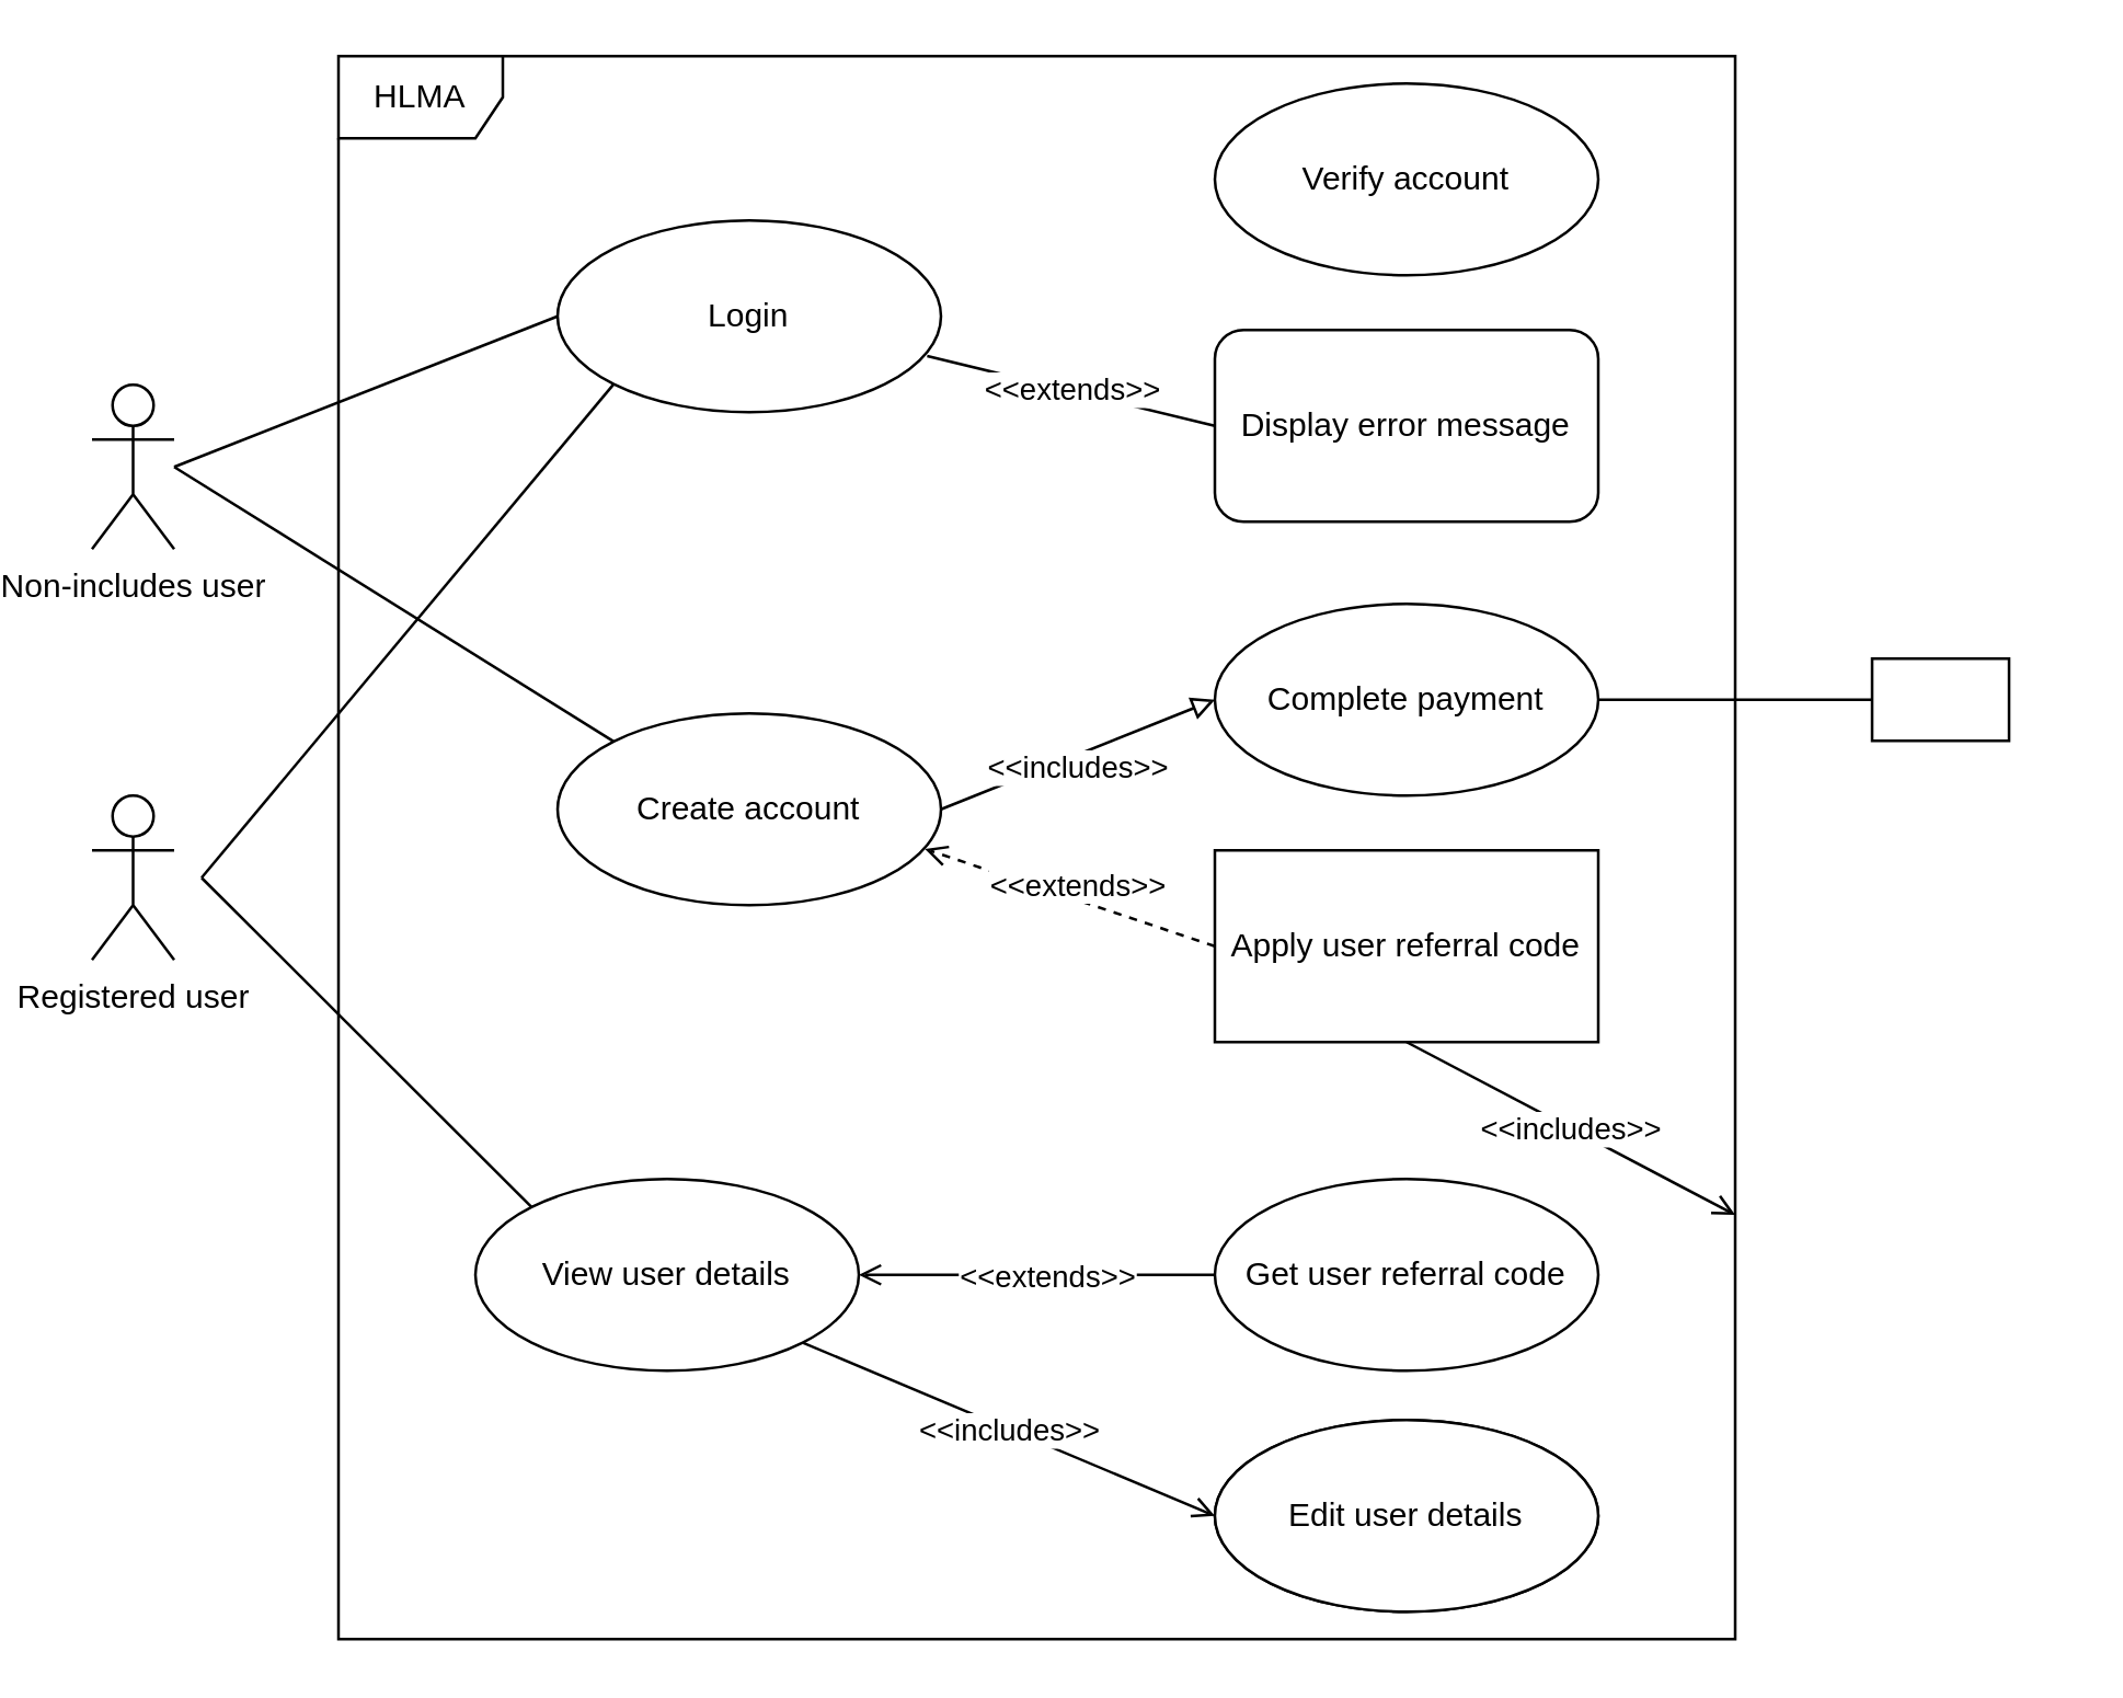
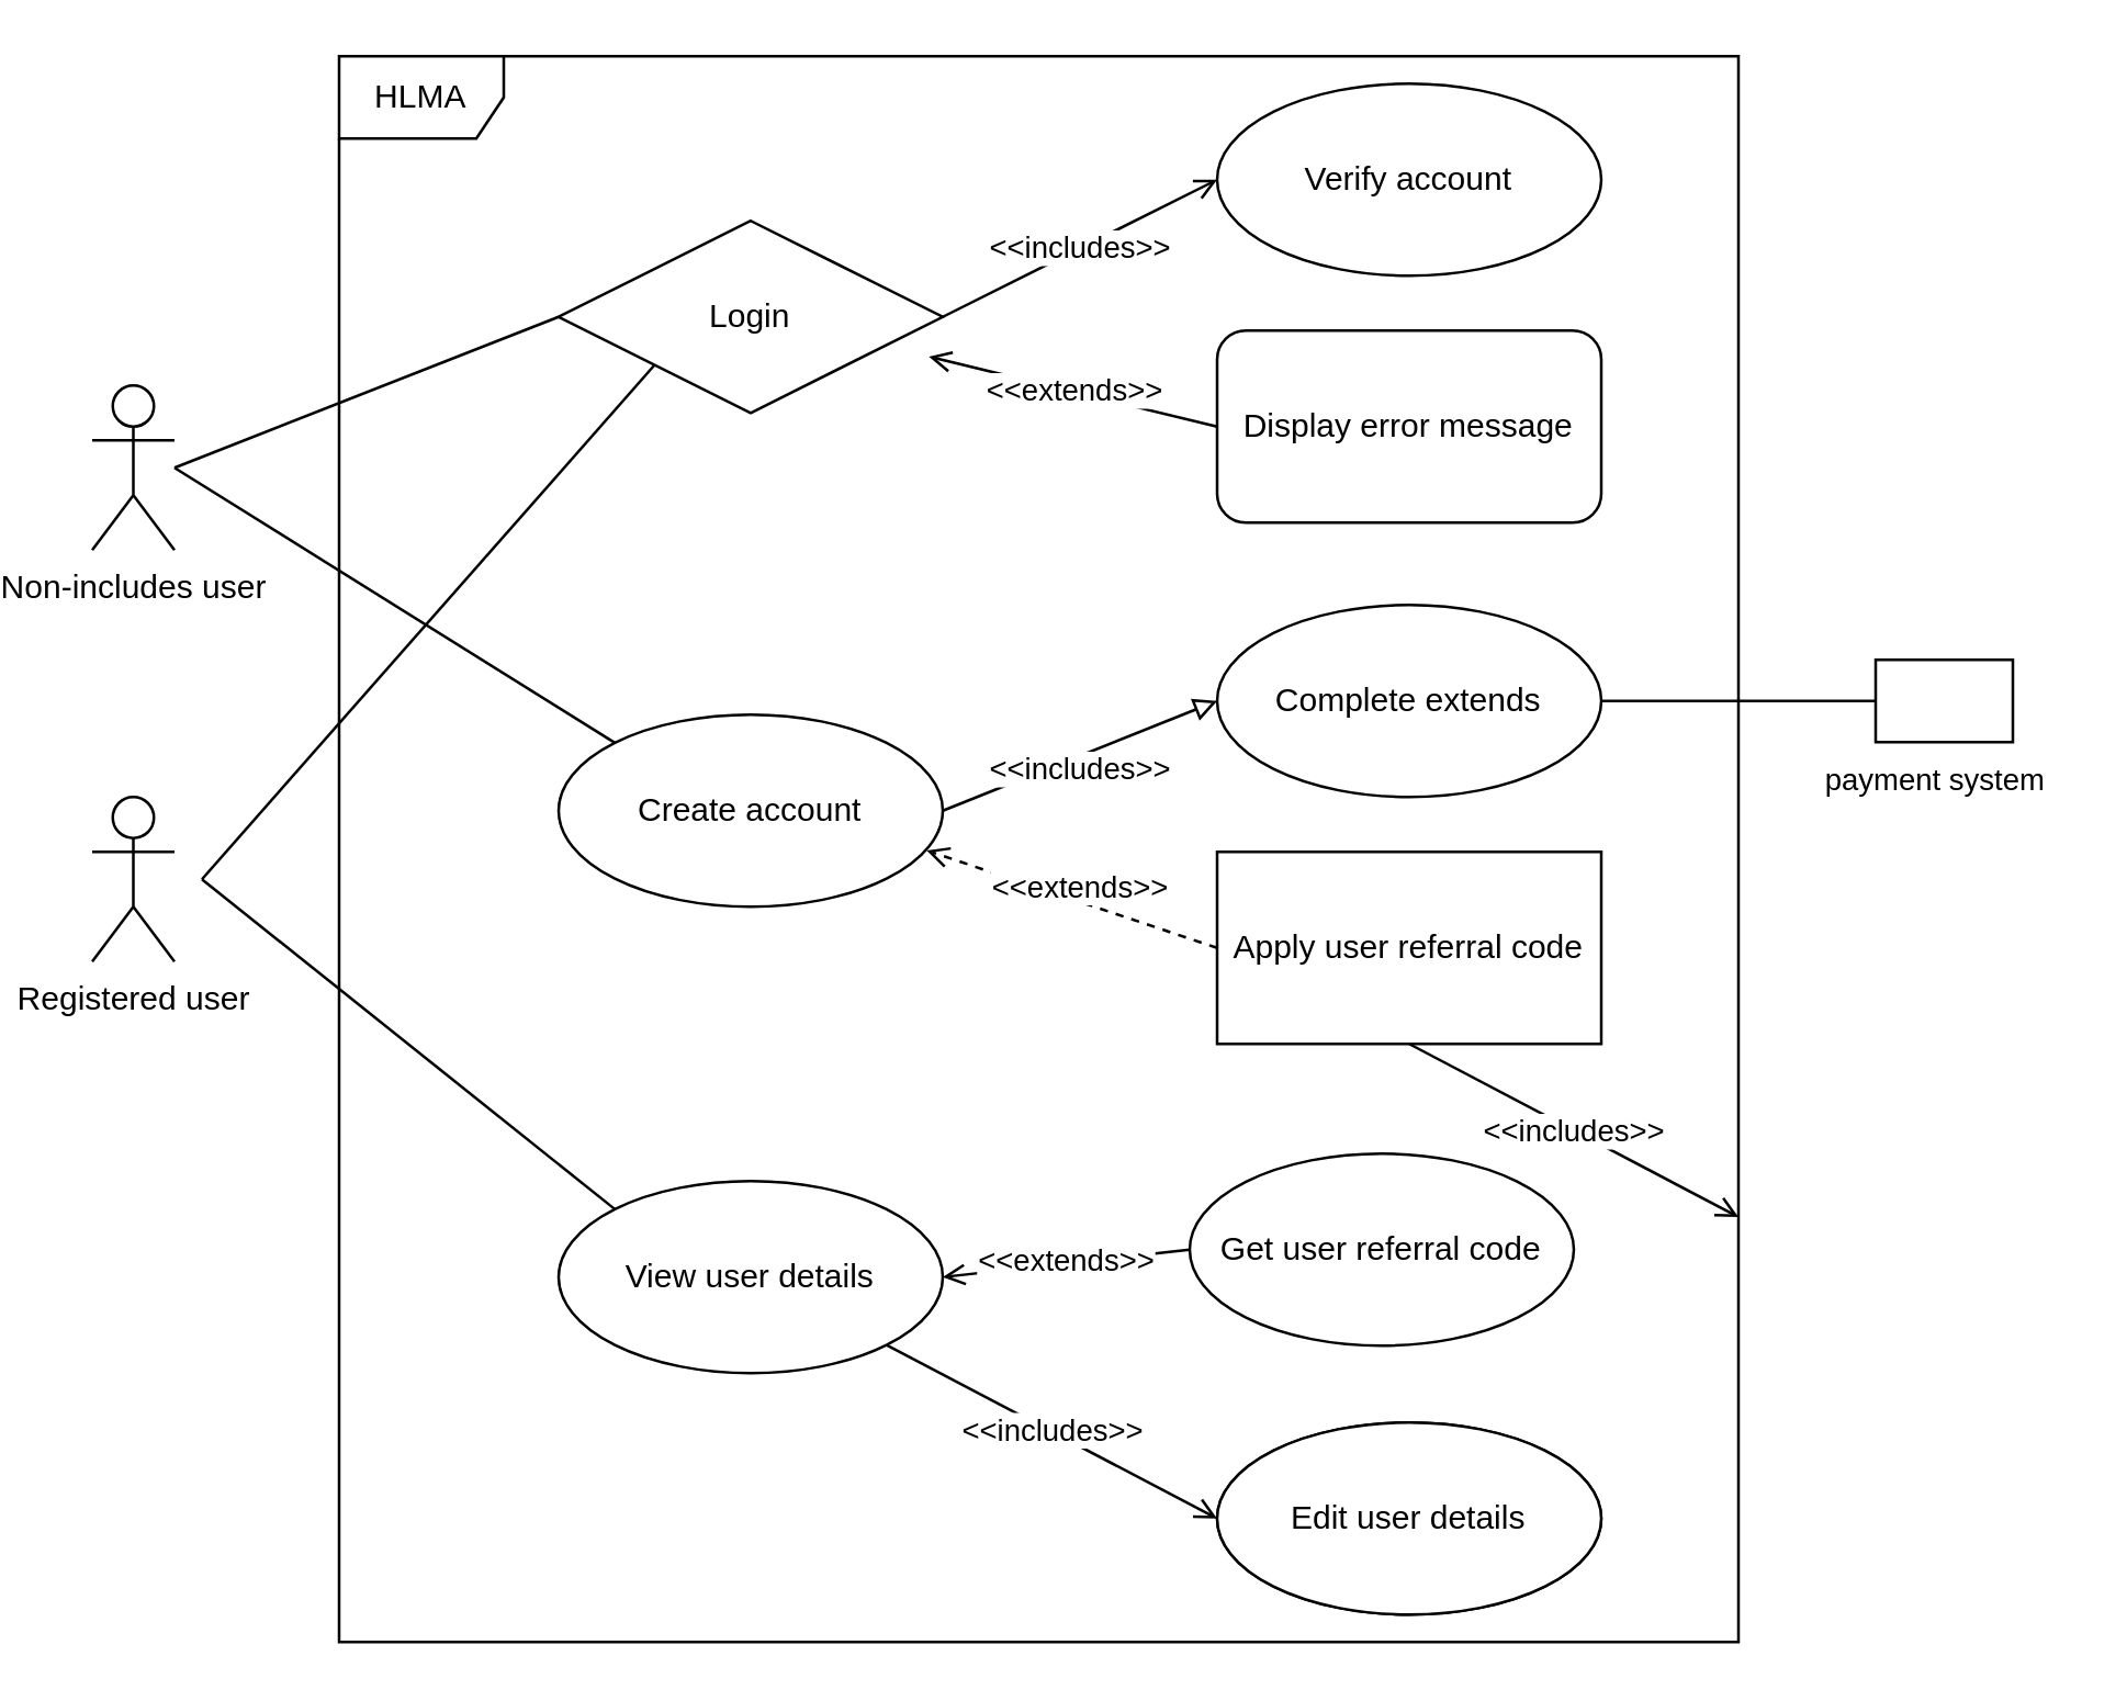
  <mxCell id="0" />
  <mxCell id="1" parent="0" />
  <mxCell id="2" style="rounded=0;orthogonalLoop=1;jettySize=auto;html=1;entryX=0;entryY=0.5;entryDx=0;entryDy=0;endArrow=none;endFill=0;" parent="1" target="7" edge="1"><mxGeometry relative="1" as="geometry"><mxPoint x="50" y="170" as="sourcePoint" /></mxGeometry></mxCell>
  <mxCell id="3" style="edgeStyle=none;rounded=0;orthogonalLoop=1;jettySize=auto;html=1;entryX=0;entryY=0;entryDx=0;entryDy=0;endArrow=none;endFill=0;" parent="1" target="10" edge="1"><mxGeometry relative="1" as="geometry"><mxPoint x="50" y="170" as="sourcePoint" /></mxGeometry></mxCell>
  <mxCell id="4" value="Non-includes user" style="shape=umlActor;verticalLabelPosition=bottom;verticalAlign=top;html=1;" parent="1" vertex="1"><mxGeometry x="20" y="140" width="30" height="60" as="geometry" /></mxCell>
  <mxCell id="5" value="HLMA" style="shape=umlFrame;whiteSpace=wrap;html=1;" parent="1" vertex="1"><mxGeometry x="110" y="20" width="510" height="578" as="geometry" /></mxCell>
- <mxCell id="7" value="Login" style="ellipse;whiteSpace=wrap;html=1;" parent="1" vertex="1"><mxGeometry x="190" y="80" width="140" height="70" as="geometry" /></mxCell>
+ <mxCell id="6" value="&amp;lt;&amp;lt;includes&amp;gt;&amp;gt;" style="edgeStyle=none;rounded=0;orthogonalLoop=1;jettySize=auto;html=1;exitX=1;exitY=0.5;exitDx=0;exitDy=0;entryX=0;entryY=0.5;entryDx=0;entryDy=0;endArrow=open;endFill=0;" parent="1" source="7" target="11" edge="1"><mxGeometry relative="1" as="geometry" /></mxCell>
+ <mxCell id="7" value="Login" style="rhombus;whiteSpace=wrap;html=1;" parent="1" vertex="1"><mxGeometry x="190" y="80" width="140" height="70" as="geometry" /></mxCell>
  <mxCell id="8" style="edgeStyle=none;rounded=0;orthogonalLoop=1;jettySize=auto;html=1;exitX=1;exitY=0.5;exitDx=0;exitDy=0;entryX=0;entryY=0.5;entryDx=0;entryDy=0;endArrow=block;endFill=0;" parent="1" source="10" target="18" edge="1"><mxGeometry relative="1" as="geometry" /></mxCell>
  <mxCell id="9" value="&amp;lt;&amp;lt;includes&amp;gt;&amp;gt;" style="edgeLabel;html=1;align=center;verticalAlign=middle;resizable=0;points=[];" parent="8" vertex="1" connectable="0"><mxGeometry x="-0.198" relative="1" as="geometry"><mxPoint x="10" as="offset" /></mxGeometry></mxCell>
  <mxCell id="10" value="Create account" style="ellipse;whiteSpace=wrap;html=1;" parent="1" vertex="1"><mxGeometry x="190" y="260" width="140" height="70" as="geometry" /></mxCell>
  <mxCell id="11" value="Verify account" style="ellipse;whiteSpace=wrap;html=1;" parent="1" vertex="1"><mxGeometry x="430" y="30" width="140" height="70" as="geometry" /></mxCell>
- <mxCell id="12" value="&amp;lt;&amp;lt;extends&amp;gt;&amp;gt;" style="edgeStyle=none;rounded=0;orthogonalLoop=1;jettySize=auto;html=1;exitX=0;exitY=0.5;exitDx=0;exitDy=0;entryX=0.964;entryY=0.707;entryDx=0;entryDy=0;entryPerimeter=0;endArrow=none;endFill=0;" parent="1" source="13" target="7" edge="1"><mxGeometry relative="1" as="geometry" /></mxCell>
+ <mxCell id="12" value="&amp;lt;&amp;lt;extends&amp;gt;&amp;gt;" style="edgeStyle=none;rounded=0;orthogonalLoop=1;jettySize=auto;html=1;exitX=0;exitY=0.5;exitDx=0;exitDy=0;entryX=0.964;entryY=0.707;entryDx=0;entryDy=0;entryPerimeter=0;endArrow=open;endFill=0;" parent="1" source="13" target="7" edge="1"><mxGeometry relative="1" as="geometry" /></mxCell>
  <mxCell id="13" value="Display error message" style="whiteSpace=wrap;html=1;rounded=1;" parent="1" vertex="1"><mxGeometry x="430" y="120" width="140" height="70" as="geometry" /></mxCell>
  <mxCell id="14" value="&amp;lt;&amp;lt;includes&amp;gt;&amp;gt;" style="edgeStyle=none;rounded=0;orthogonalLoop=1;jettySize=auto;html=1;exitX=0.5;exitY=1;exitDx=0;exitDy=0;endArrow=open;endFill=0;" parent="1" source="17" target="5" edge="1"><mxGeometry relative="1" as="geometry" /></mxCell>
  <mxCell id="15" style="edgeStyle=none;rounded=0;orthogonalLoop=1;jettySize=auto;html=1;exitX=0;exitY=0.5;exitDx=0;exitDy=0;entryX=0.958;entryY=0.707;entryDx=0;entryDy=0;entryPerimeter=0;endArrow=open;endFill=0;dashed=1;" parent="1" source="17" target="10" edge="1"><mxGeometry relative="1" as="geometry" /></mxCell>
  <mxCell id="16" value="&amp;lt;&amp;lt;extends&amp;gt;&amp;gt;" style="edgeLabel;html=1;align=center;verticalAlign=middle;resizable=0;points=[];" parent="15" vertex="1" connectable="0"><mxGeometry x="0.355" y="2" relative="1" as="geometry"><mxPoint x="22" as="offset" /></mxGeometry></mxCell>
  <mxCell id="17" value="Apply user referral code" style="whiteSpace=wrap;html=1;rounded=0;" parent="1" vertex="1"><mxGeometry x="430" y="310" width="140" height="70" as="geometry" /></mxCell>
- <mxCell id="18" value="Complete payment" style="ellipse;whiteSpace=wrap;html=1;" parent="1" vertex="1"><mxGeometry x="430" y="220" width="140" height="70" as="geometry" /></mxCell>
+ <mxCell id="18" value="Complete extends" style="ellipse;whiteSpace=wrap;html=1;" parent="1" vertex="1"><mxGeometry x="430" y="220" width="140" height="70" as="geometry" /></mxCell>
  <mxCell id="19" style="edgeStyle=none;rounded=0;orthogonalLoop=1;jettySize=auto;html=1;entryX=0;entryY=1;entryDx=0;entryDy=0;endArrow=none;endFill=0;" parent="1" target="7" edge="1"><mxGeometry relative="1" as="geometry"><mxPoint x="60" y="320" as="sourcePoint" /></mxGeometry></mxCell>
  <mxCell id="20" style="edgeStyle=none;rounded=0;orthogonalLoop=1;jettySize=auto;html=1;entryX=0;entryY=0;entryDx=0;entryDy=0;endArrow=none;endFill=0;" parent="1" target="25" edge="1"><mxGeometry relative="1" as="geometry"><mxPoint x="60" y="320" as="sourcePoint" /></mxGeometry></mxCell>
  <mxCell id="21" value="Registered user" style="shape=umlActor;verticalLabelPosition=bottom;verticalAlign=top;html=1;" parent="1" vertex="1"><mxGeometry x="20" y="290" width="30" height="60" as="geometry" /></mxCell>
  <mxCell id="22" style="edgeStyle=none;rounded=0;orthogonalLoop=1;jettySize=auto;html=1;exitX=0;exitY=0.5;exitDx=0;exitDy=0;entryX=1;entryY=0.5;entryDx=0;entryDy=0;endArrow=open;endFill=0;" parent="1" source="26" target="25" edge="1"><mxGeometry relative="1" as="geometry" /></mxCell>
  <mxCell id="23" value="&amp;lt;&amp;lt;extends&amp;gt;&amp;gt;" style="edgeLabel;html=1;align=center;verticalAlign=middle;resizable=0;points=[];" parent="22" vertex="1" connectable="0"><mxGeometry x="-0.205" y="1" relative="1" as="geometry"><mxPoint x="-10" y="-1" as="offset" /></mxGeometry></mxCell>
  <mxCell id="24" value="&amp;lt;&amp;lt;includes&amp;gt;&amp;gt;" style="edgeStyle=none;rounded=0;orthogonalLoop=1;jettySize=auto;html=1;exitX=1;exitY=1;exitDx=0;exitDy=0;entryX=0;entryY=0.5;entryDx=0;entryDy=0;endArrow=open;endFill=0;" edge="1" parent="1" source="25" target="30"><mxGeometry relative="1" as="geometry" /></mxCell>
- <mxCell id="25" value="View user details" style="ellipse;whiteSpace=wrap;html=1;" parent="1" vertex="1"><mxGeometry x="160" y="430" width="140" height="70" as="geometry" /></mxCell>
- <mxCell id="26" value="Get user referral code" style="ellipse;whiteSpace=wrap;html=1;" parent="1" vertex="1"><mxGeometry x="430" y="430" width="140" height="70" as="geometry" /></mxCell>
+ <mxCell id="25" value="View user details" style="ellipse;whiteSpace=wrap;html=1;" parent="1" vertex="1"><mxGeometry x="190" y="430" width="140" height="70" as="geometry" /></mxCell>
+ <mxCell id="26" value="Get user referral code" style="ellipse;whiteSpace=wrap;html=1;" parent="1" vertex="1"><mxGeometry x="420" y="420" width="140" height="70" as="geometry" /></mxCell>
  <mxCell id="27" style="edgeStyle=none;rounded=0;orthogonalLoop=1;jettySize=auto;html=1;exitX=0;exitY=0.5;exitDx=0;exitDy=0;entryX=1;entryY=0.5;entryDx=0;entryDy=0;endArrow=none;endFill=0;" parent="1" source="28" target="18" edge="1"><mxGeometry relative="1" as="geometry" /></mxCell>
  <mxCell id="28" value="" style="html=1;" parent="1" vertex="1"><mxGeometry x="670" y="240" width="50" height="30" as="geometry" /></mxCell>
+ <mxCell id="29" value="&lt;span style=&quot;color: rgb(0, 0, 0); font-family: Helvetica; font-size: 11px; font-style: normal; font-variant-ligatures: normal; font-variant-caps: normal; font-weight: 400; letter-spacing: normal; orphans: 2; text-align: center; text-indent: 0px; text-transform: none; widows: 2; word-spacing: 0px; -webkit-text-stroke-width: 0px; background-color: rgb(255, 255, 255); text-decoration-thickness: initial; text-decoration-style: initial; text-decoration-color: initial; float: none; display: inline !important;&quot;&gt;payment system&lt;/span&gt;" style="text;whiteSpace=wrap;html=1;" parent="1" vertex="1"><mxGeometry x="650" y="270" width="90" height="30" as="geometry" /></mxCell>
  <mxCell id="30" value="Edit user details" style="ellipse;whiteSpace=wrap;html=1;" vertex="1" parent="1"><mxGeometry x="430" y="518" width="140" height="70" as="geometry" /></mxCell>
  <mxCell id="31" value="Edit user details" style="ellipse;whiteSpace=wrap;html=1;" vertex="1" parent="1"><mxGeometry x="430" y="518" width="140" height="70" as="geometry" /></mxCell>
